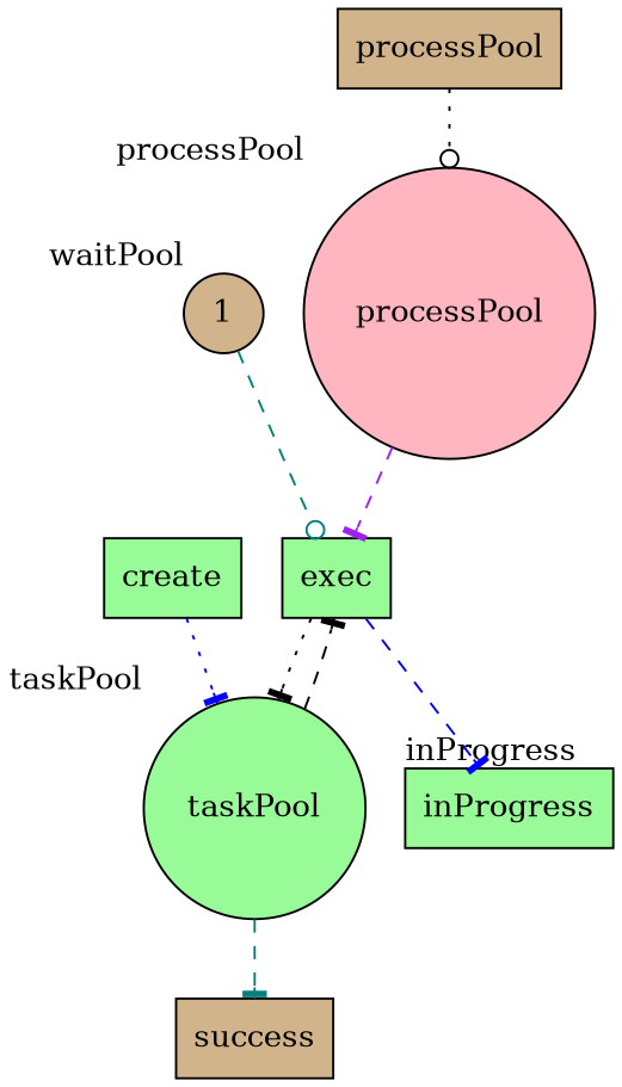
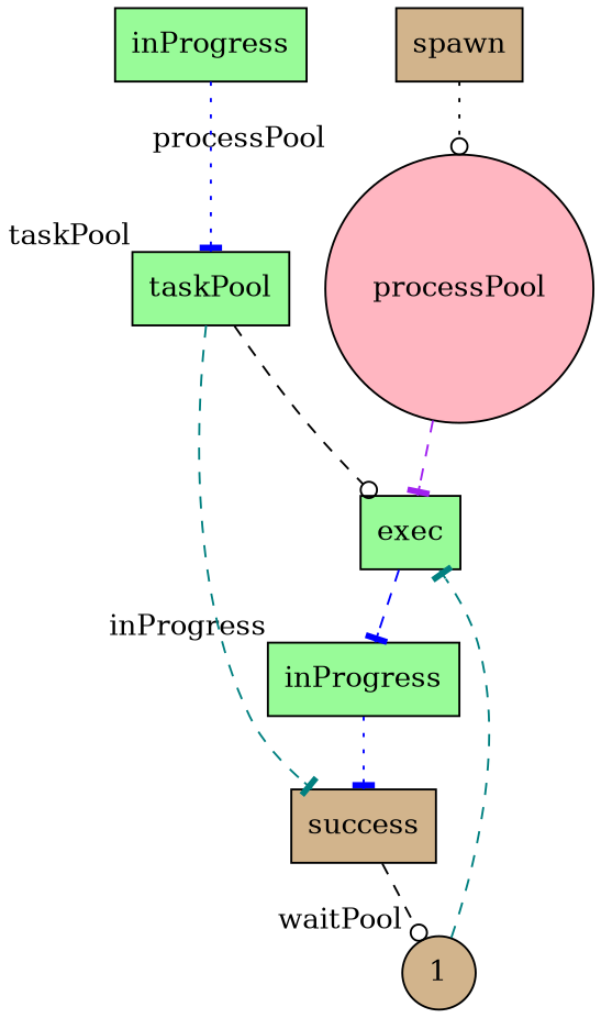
  digraph {
    node [fillcolor=palegreen shape=rect style=filled]
    edge [arrowhead=tee color=black style=dashed]
    processPool [fillcolor=lightpink shape=circle width=.5 xlabel=processPool]
    inProgress [shape=box width=.5 xlabel=inProgress]
    n3 [fillcolor=tan label=1 shape=circle width=.5 xlabel=waitPool]
-   taskPool [shape=circle width=.5 xlabel=taskPool]
+   taskPool [shape=box width=.5 xlabel=taskPool]
    exec [height=.5 width=.5]
-   create [height=.5 width=.5]
-   spawn [fillcolor=tan height=.5 width=.5 label=processPool]
+   create [height=.5 width=.5 label=inProgress]
+   spawn [fillcolor=tan height=.5 width=.5]
    success [fillcolor=tan height=.5 width=.5]
    subgraph sub_1 {
      processPool
      inProgress
      n3
      taskPool
    }
    subgraph sub_2 {
      exec
      create
      spawn
      success
    }
    processPool -> exec [color=purple]
-   n3 -> exec [arrowhead=odot color=teal]
-   taskPool -> exec
+   inProgress -> success [color=blue style=dotted]
+   n3 -> exec [color=teal]
+   taskPool -> exec [arrowhead=odot]
    taskPool -> success [color=teal]
    exec -> inProgress [color=blue]
-   exec -> taskPool [style=dotted]
    create -> taskPool [color=blue style=dotted]
    spawn -> processPool [arrowhead=odot style=dotted]
+   success -> n3 [arrowhead=odot]
  }
